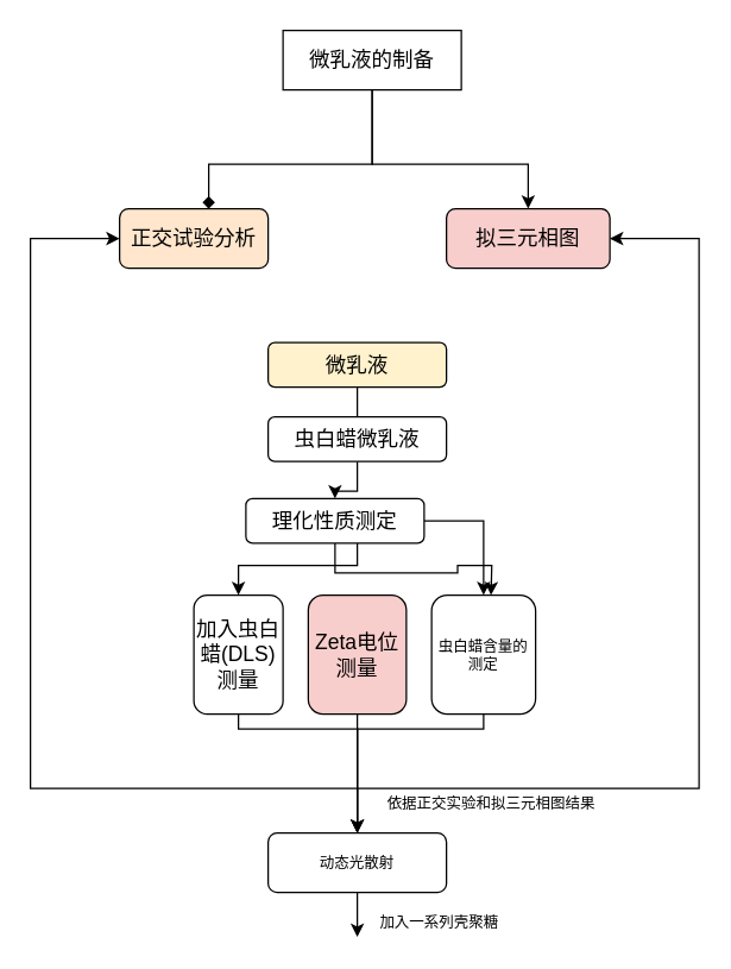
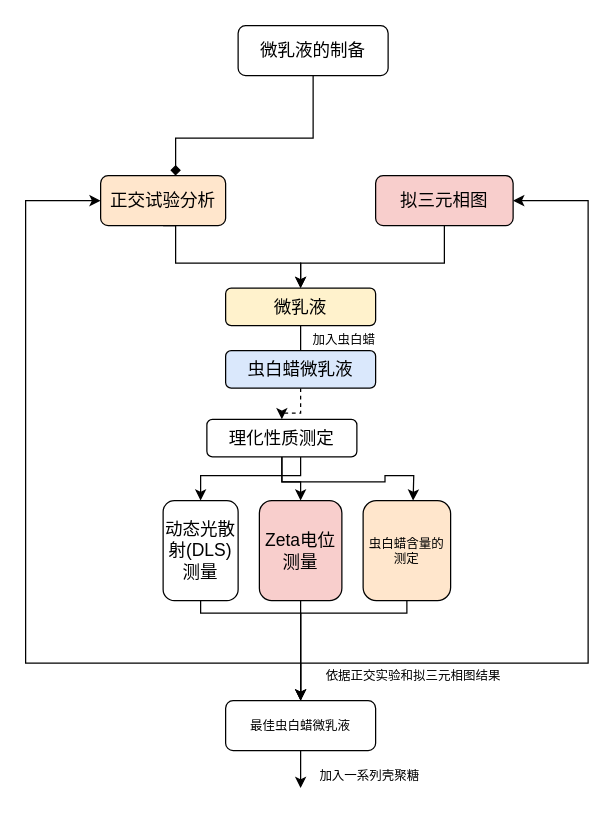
  <mxCell id="0" />
  <mxCell id="1" parent="0" />
- <mxCell id="2" style="edgeStyle=orthogonalEdgeStyle;rounded=0;orthogonalLoop=1;jettySize=auto;html=1;entryX=0.5;entryY=0;entryDx=0;entryDy=0;fontSize=10;" edge="1" parent="1" source="3" target="8"><mxGeometry relative="1" as="geometry"><Array as="points"><mxPoint x="250" y="110" /><mxPoint x="355" y="110" /></Array></mxGeometry></mxCell>
- <mxCell id="3" value="&lt;font style=&quot;font-size: 14px&quot;&gt;微乳液的制备&lt;/font&gt;" style="whiteSpace=wrap;html=1;rounded=0;" vertex="1" parent="1"><mxGeometry x="190" y="20" width="120" height="40" as="geometry" /></mxCell>
+ <mxCell id="3" value="&lt;font style=&quot;font-size: 14px&quot;&gt;微乳液的制备&lt;/font&gt;" style="rounded=1;whiteSpace=wrap;html=1;" vertex="1" parent="1"><mxGeometry x="190" y="20" width="120" height="40" as="geometry" /></mxCell>
  <mxCell id="4" style="edgeStyle=orthogonalEdgeStyle;rounded=0;orthogonalLoop=1;jettySize=auto;html=1;fontSize=14;exitX=0.5;exitY=1;exitDx=0;exitDy=0;endArrow=diamond;" edge="1" parent="1" source="3" target="6"><mxGeometry relative="1" as="geometry"><mxPoint x="180" y="230" as="targetPoint" /><mxPoint x="237.5" y="140" as="sourcePoint" /><Array as="points"><mxPoint x="250" y="110" /><mxPoint x="140" y="110" /></Array></mxGeometry></mxCell>
+ <mxCell id="5" style="edgeStyle=orthogonalEdgeStyle;rounded=0;orthogonalLoop=1;jettySize=auto;html=1;exitX=0.5;exitY=1;exitDx=0;exitDy=0;fontSize=14;entryX=0.5;entryY=0;entryDx=0;entryDy=0;" edge="1" parent="1" source="6" target="11"><mxGeometry relative="1" as="geometry"><mxPoint x="240" y="240" as="targetPoint" /><Array as="points"><mxPoint x="140" y="210" /><mxPoint x="240" y="210" /></Array></mxGeometry></mxCell>
  <mxCell id="6" value="&lt;font style=&quot;font-size: 14px&quot;&gt;正交试验分析&lt;/font&gt;" style="rounded=1;whiteSpace=wrap;html=1;fontSize=14;fillColor=#ffe6cc;" vertex="1" parent="1"><mxGeometry x="80" y="140" width="100" height="40" as="geometry" /></mxCell>
+ <mxCell id="7" style="edgeStyle=orthogonalEdgeStyle;rounded=0;orthogonalLoop=1;jettySize=auto;html=1;exitX=0.5;exitY=1;exitDx=0;exitDy=0;fontSize=14;entryX=0.5;entryY=0;entryDx=0;entryDy=0;" edge="1" parent="1" source="8" target="11"><mxGeometry relative="1" as="geometry"><mxPoint x="240" y="240" as="targetPoint" /><Array as="points"><mxPoint x="355" y="210" /><mxPoint x="240" y="210" /></Array></mxGeometry></mxCell>
  <mxCell id="8" value="&lt;font style=&quot;font-size: 14px&quot;&gt;拟三元相图&lt;/font&gt;" style="rounded=1;whiteSpace=wrap;html=1;fontSize=14;fillColor=#f8cecc;" vertex="1" parent="1"><mxGeometry x="300" y="140" width="110" height="40" as="geometry" /></mxCell>
  <mxCell id="9" style="edgeStyle=orthogonalEdgeStyle;rounded=0;orthogonalLoop=1;jettySize=auto;html=1;exitX=0.5;exitY=1;exitDx=0;exitDy=0;fontSize=14;" edge="1" parent="1" source="11"><mxGeometry relative="1" as="geometry"><mxPoint x="240" y="300" as="targetPoint" /></mxGeometry></mxCell>
- <mxCell id="10" style="edgeStyle=orthogonalEdgeStyle;rounded=0;orthogonalLoop=1;jettySize=auto;html=1;exitX=0.5;exitY=1;exitDx=0;exitDy=0;fontSize=14;" edge="1" parent="1" source="12" target="17"><mxGeometry relative="1" as="geometry"><mxPoint x="80" y="350" as="targetPoint" /></mxGeometry></mxCell>
+ <mxCell id="10" style="edgeStyle=orthogonalEdgeStyle;rounded=0;orthogonalLoop=1;jettySize=auto;html=1;exitX=0.5;exitY=1;exitDx=0;exitDy=0;fontSize=14;dashed=1;" edge="1" parent="1" source="12" target="17"><mxGeometry relative="1" as="geometry"><mxPoint x="80" y="350" as="targetPoint" /></mxGeometry></mxCell>
  <mxCell id="11" value="微乳液" style="rounded=1;whiteSpace=wrap;html=1;fontSize=14;fillColor=#fff2cc;" vertex="1" parent="1"><mxGeometry x="180" y="230" width="120" height="30" as="geometry" /></mxCell>
- <mxCell id="12" value="虫白蜡微乳液" style="rounded=1;whiteSpace=wrap;html=1;fontSize=14;" vertex="1" parent="1"><mxGeometry x="180" y="280" width="120" height="30" as="geometry" /></mxCell>
+ <mxCell id="12" value="虫白蜡微乳液" style="rounded=1;whiteSpace=wrap;html=1;fontSize=14;fillColor=#dae8fc;" vertex="1" parent="1"><mxGeometry x="180" y="280" width="120" height="30" as="geometry" /></mxCell>
+ <mxCell id="13" value="&lt;font style=&quot;font-size: 10px&quot;&gt;加入虫白蜡&lt;/font&gt;" style="text;html=1;strokeColor=none;fillColor=none;align=center;verticalAlign=middle;whiteSpace=wrap;rounded=0;fontSize=14;" vertex="1" parent="1"><mxGeometry x="190" y="260" width="170" height="20" as="geometry" /></mxCell>
  <mxCell id="14" style="edgeStyle=orthogonalEdgeStyle;rounded=0;orthogonalLoop=1;jettySize=auto;html=1;entryX=0.5;entryY=0;entryDx=0;entryDy=0;fontSize=14;" edge="1" parent="1" source="17" target="20"><mxGeometry relative="1" as="geometry"><Array as="points"><mxPoint x="240" y="380" /><mxPoint x="160" y="380" /></Array></mxGeometry></mxCell>
- <mxCell id="15" style="edgeStyle=orthogonalEdgeStyle;rounded=0;orthogonalLoop=1;jettySize=auto;html=1;fontSize=14;" edge="1" parent="1" source="17" target="24"><mxGeometry relative="1" as="geometry" /></mxCell>
+ <mxCell id="15" style="edgeStyle=orthogonalEdgeStyle;rounded=0;orthogonalLoop=1;jettySize=auto;html=1;entryX=0.5;entryY=0;entryDx=0;entryDy=0;fontSize=14;" edge="1" parent="1" source="17" target="22"><mxGeometry relative="1" as="geometry" /></mxCell>
  <mxCell id="16" style="edgeStyle=orthogonalEdgeStyle;rounded=0;orthogonalLoop=1;jettySize=auto;html=1;exitX=0.5;exitY=1;exitDx=0;exitDy=0;fontSize=10;" edge="1" parent="1" source="17"><mxGeometry relative="1" as="geometry"><mxPoint x="330" y="400" as="targetPoint" /></mxGeometry></mxCell>
  <mxCell id="17" value="理化性质测定" style="rounded=1;whiteSpace=wrap;html=1;fontSize=14;" vertex="1" parent="1"><mxGeometry x="165" y="335" width="120" height="30" as="geometry" /></mxCell>
  <mxCell id="18" style="edgeStyle=orthogonalEdgeStyle;rounded=0;orthogonalLoop=1;jettySize=auto;html=1;entryX=0.5;entryY=0;entryDx=0;entryDy=0;fontSize=14;exitX=0.5;exitY=0;exitDx=0;exitDy=0;" edge="1" parent="1" source="20" target="20"><mxGeometry relative="1" as="geometry" /></mxCell>
  <mxCell id="19" style="edgeStyle=orthogonalEdgeStyle;rounded=0;orthogonalLoop=1;jettySize=auto;html=1;fontSize=10;" edge="1" parent="1" source="20"><mxGeometry relative="1" as="geometry"><mxPoint x="240" y="560" as="targetPoint" /><Array as="points"><mxPoint x="160" y="490" /><mxPoint x="240" y="490" /></Array></mxGeometry></mxCell>
- <mxCell id="20" value="&lt;h4 style=&quot;margin-left: 0cm ; text-indent: 0cm&quot;&gt;&lt;span style=&quot;font-weight: normal&quot;&gt;&lt;span&gt;加入虫白蜡&lt;/span&gt;&lt;span lang=&quot;EN-US&quot;&gt;(DLS)&lt;/span&gt;&lt;span&gt;测量&lt;/span&gt;&lt;/span&gt;&lt;span lang=&quot;EN-US&quot;&gt;&lt;/span&gt;&lt;/h4&gt;" style="rounded=1;whiteSpace=wrap;html=1;fontSize=14;" vertex="1" parent="1"><mxGeometry x="130" y="400" width="60" height="80" as="geometry" /></mxCell>
+ <mxCell id="20" value="&lt;h4 style=&quot;margin-left: 0cm ; text-indent: 0cm&quot;&gt;&lt;span style=&quot;font-weight: normal&quot;&gt;&lt;span&gt;动态光散射&lt;/span&gt;&lt;span lang=&quot;EN-US&quot;&gt;(DLS)&lt;/span&gt;&lt;span&gt;测量&lt;/span&gt;&lt;/span&gt;&lt;span lang=&quot;EN-US&quot;&gt;&lt;/span&gt;&lt;/h4&gt;" style="rounded=1;whiteSpace=wrap;html=1;fontSize=14;" vertex="1" parent="1"><mxGeometry x="130" y="400" width="60" height="80" as="geometry" /></mxCell>
  <mxCell id="21" style="edgeStyle=orthogonalEdgeStyle;rounded=0;orthogonalLoop=1;jettySize=auto;html=1;fontSize=10;" edge="1" parent="1" source="22"><mxGeometry relative="1" as="geometry"><mxPoint x="240" y="560" as="targetPoint" /></mxGeometry></mxCell>
  <mxCell id="22" value="&lt;h4 style=&quot;margin-left: 0cm ; text-indent: 0cm&quot;&gt;&lt;span style=&quot;font-weight: normal&quot;&gt;&lt;span lang=&quot;EN-US&quot;&gt;Zeta&lt;/span&gt;&lt;span&gt;电位测量&lt;/span&gt;&lt;/span&gt;&lt;span lang=&quot;EN-US&quot;&gt;&lt;/span&gt;&lt;/h4&gt;" style="rounded=1;whiteSpace=wrap;html=1;fontSize=14;fillColor=#f8cecc;" vertex="1" parent="1"><mxGeometry x="207" y="400" width="66" height="80" as="geometry" /></mxCell>
  <mxCell id="23" style="edgeStyle=orthogonalEdgeStyle;rounded=0;orthogonalLoop=1;jettySize=auto;html=1;fontSize=10;" edge="1" parent="1" source="24"><mxGeometry relative="1" as="geometry"><mxPoint x="240" y="560" as="targetPoint" /><Array as="points"><mxPoint x="325" y="490" /><mxPoint x="240" y="490" /></Array></mxGeometry></mxCell>
- <mxCell id="24" value="虫白蜡含量的测定" style="rounded=1;whiteSpace=wrap;html=1;fontSize=10;" vertex="1" parent="1"><mxGeometry x="290" y="400" width="70" height="80" as="geometry" /></mxCell>
+ <mxCell id="24" value="虫白蜡含量的测定" style="rounded=1;whiteSpace=wrap;html=1;fontSize=10;fillColor=#ffe6cc;" vertex="1" parent="1"><mxGeometry x="290" y="400" width="70" height="80" as="geometry" /></mxCell>
  <mxCell id="25" style="edgeStyle=orthogonalEdgeStyle;rounded=0;orthogonalLoop=1;jettySize=auto;html=1;fontSize=10;entryX=0;entryY=0.5;entryDx=0;entryDy=0;" edge="1" parent="1" target="6"><mxGeometry relative="1" as="geometry"><mxPoint x="70" y="160" as="targetPoint" /><mxPoint x="240" y="530" as="sourcePoint" /><Array as="points"><mxPoint x="20" y="530" /><mxPoint x="20" y="160" /></Array></mxGeometry></mxCell>
  <mxCell id="26" style="edgeStyle=orthogonalEdgeStyle;rounded=0;orthogonalLoop=1;jettySize=auto;html=1;fontSize=10;entryX=1;entryY=0.5;entryDx=0;entryDy=0;" edge="1" parent="1" target="8"><mxGeometry relative="1" as="geometry"><mxPoint x="470" y="160" as="targetPoint" /><mxPoint x="240" y="560" as="sourcePoint" /><Array as="points"><mxPoint x="240" y="530" /><mxPoint x="470" y="530" /><mxPoint x="470" y="160" /></Array></mxGeometry></mxCell>
  <mxCell id="27" style="edgeStyle=orthogonalEdgeStyle;rounded=0;orthogonalLoop=1;jettySize=auto;html=1;exitX=0.5;exitY=1;exitDx=0;exitDy=0;fontSize=10;" edge="1" parent="1" source="29"><mxGeometry relative="1" as="geometry"><mxPoint x="240" y="630" as="targetPoint" /></mxGeometry></mxCell>
  <mxCell id="28" value="" style="edgeStyle=orthogonalEdgeStyle;rounded=0;orthogonalLoop=1;jettySize=auto;html=1;fontSize=10;entryX=0.5;entryY=0;entryDx=0;entryDy=0;" edge="1" parent="1" target="29"><mxGeometry relative="1" as="geometry"><mxPoint x="240" y="560" as="sourcePoint" /><Array as="points" /></mxGeometry></mxCell>
- <mxCell id="29" value="动态光散射" style="rounded=1;whiteSpace=wrap;html=1;fontSize=10;" vertex="1" parent="1"><mxGeometry x="180" y="560" width="120" height="40" as="geometry" /></mxCell>
+ <mxCell id="29" value="最佳虫白蜡微乳液" style="rounded=1;whiteSpace=wrap;html=1;fontSize=10;" vertex="1" parent="1"><mxGeometry x="180" y="560" width="120" height="40" as="geometry" /></mxCell>
  <mxCell id="30" value="&lt;font style=&quot;font-size: 10px&quot;&gt;加入一系列壳聚糖&lt;/font&gt;" style="text;html=1;align=center;verticalAlign=middle;resizable=0;points=[];autosize=1;strokeColor=none;fillColor=none;fontSize=10;" vertex="1" parent="1"><mxGeometry x="240" y="610" width="110" height="20" as="geometry" /></mxCell>
  <mxCell id="31" value="依据正交实验和拟三元相图结果" style="text;html=1;align=center;verticalAlign=middle;resizable=0;points=[];autosize=1;strokeColor=none;fillColor=none;fontSize=10;" vertex="1" parent="1"><mxGeometry x="240" y="530" width="180" height="20" as="geometry" /></mxCell>
